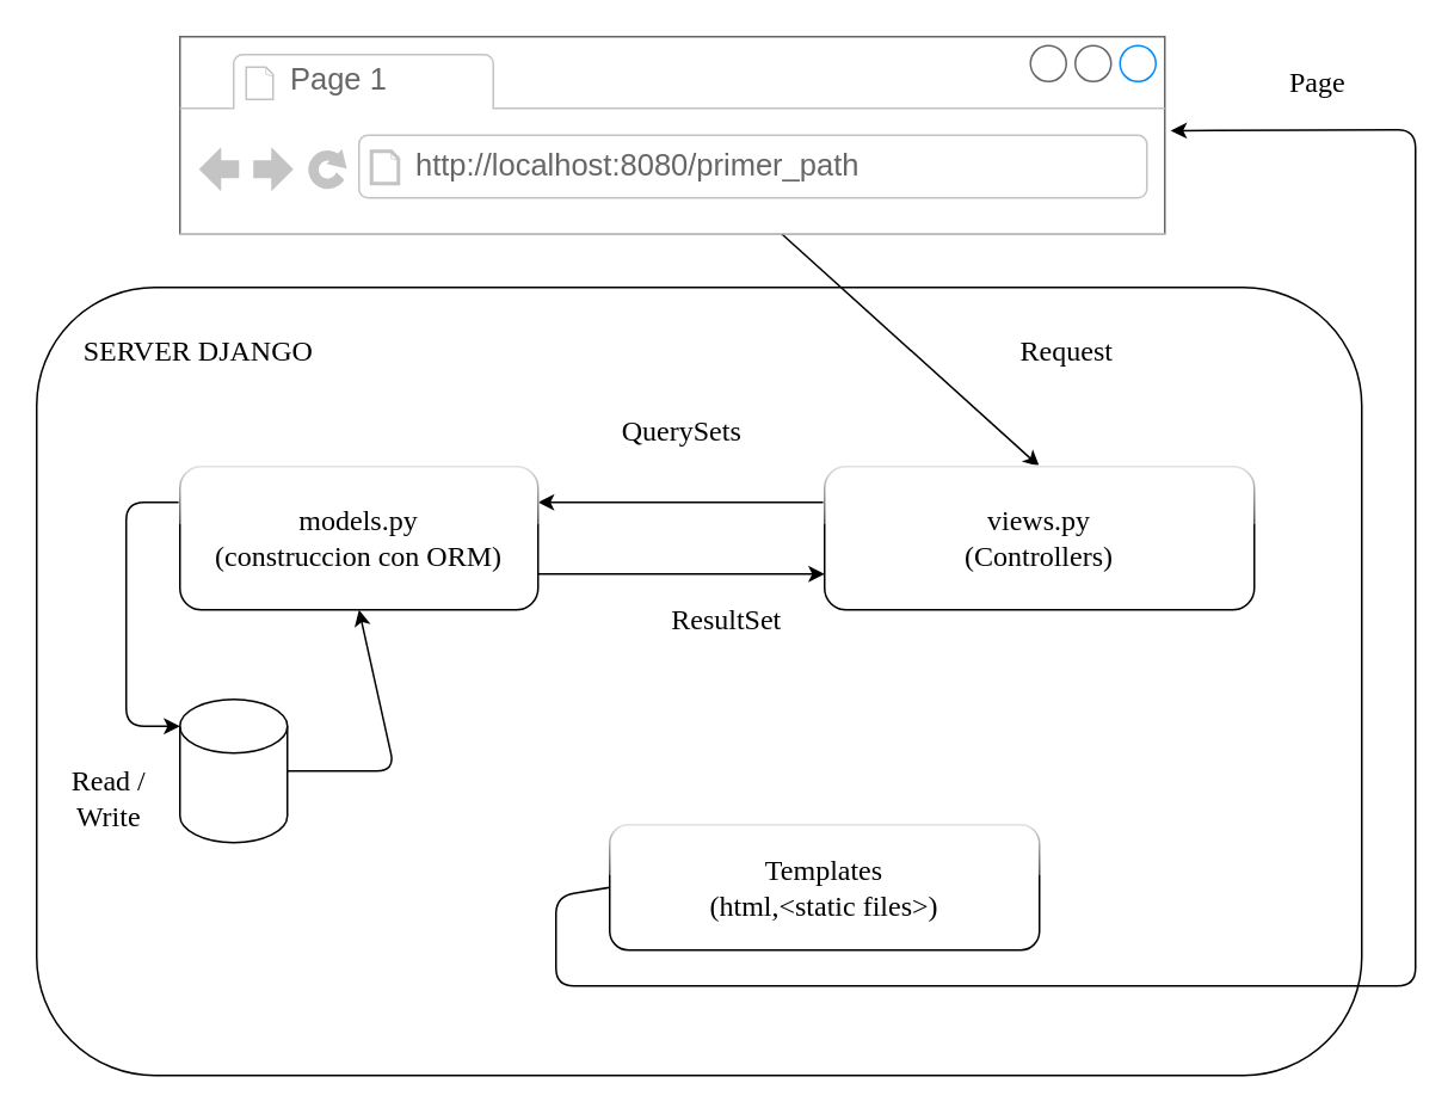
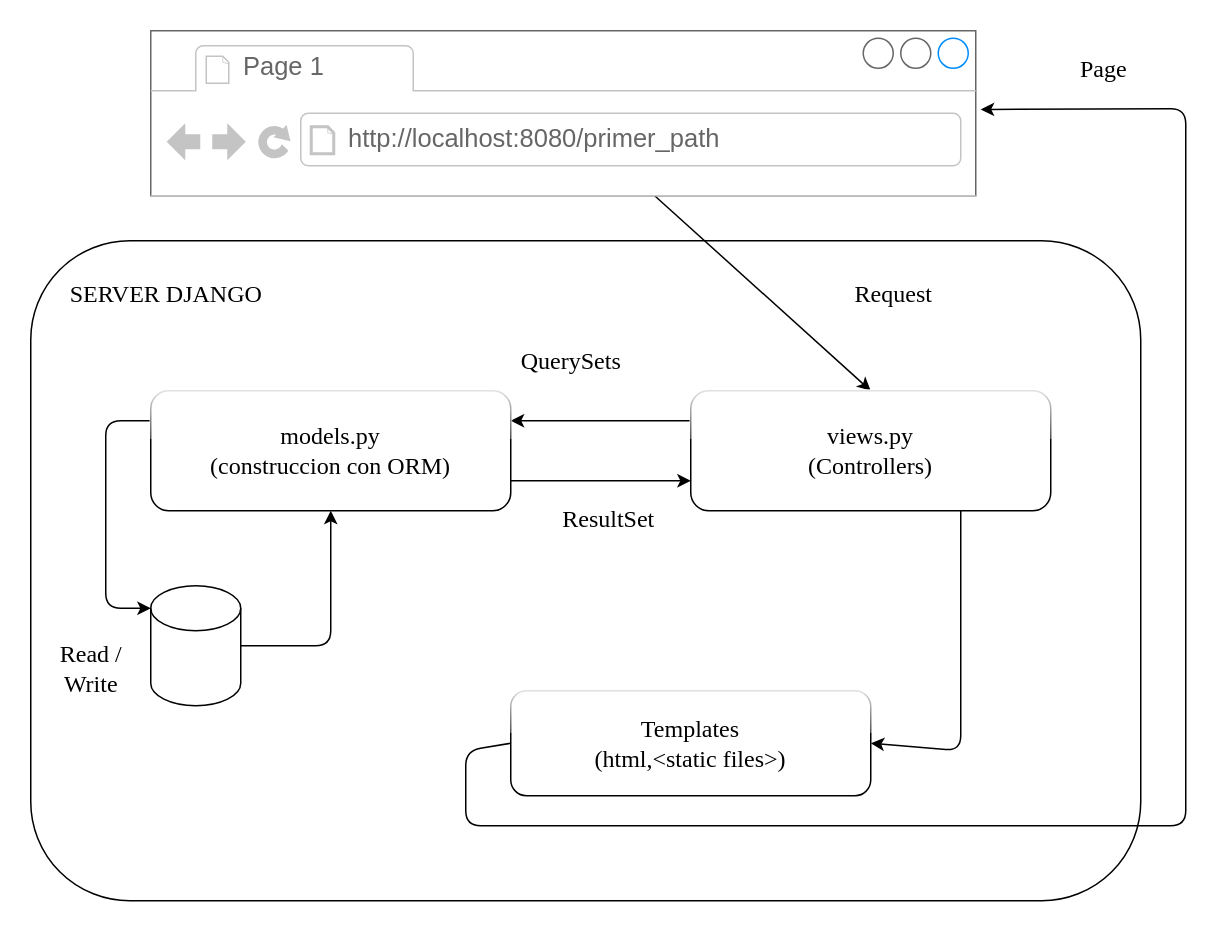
  <mxCell id="0" />
  <mxCell id="1" parent="0" />
  <mxCell id="2" value="" style="rounded=1;whiteSpace=wrap;html=1;fillColor=none;" vertex="1" parent="1"><mxGeometry y="160" width="740" height="440" as="geometry" x="20" /></mxCell>
  <mxCell id="3" style="edgeStyle=none;html=1;entryX=0.5;entryY=0;entryDx=0;entryDy=0;fontSize=16;" parent="1" source="4" target="9" edge="1"><mxGeometry relative="1" as="geometry" /></mxCell>
  <mxCell id="4" value="" style="strokeWidth=1;shadow=0;dashed=0;align=center;html=1;shape=mxgraph.mockup.containers.browserWindow;rSize=0;strokeColor=#666666;strokeColor2=#008cff;strokeColor3=#c4c4c4;mainText=,;recursiveResize=0;" parent="1" vertex="1"><mxGeometry x="100" width="550" height="110" as="geometry" y="20" /></mxCell>
  <mxCell id="5" value="Page 1" style="strokeWidth=1;shadow=0;dashed=0;align=center;html=1;shape=mxgraph.mockup.containers.anchor;fontSize=17;fontColor=#666666;align=left;" parent="4" vertex="1"><mxGeometry x="60" y="12" width="110" height="26" as="geometry" /></mxCell>
  <mxCell id="6" value="http://localhost:8080/primer_path" style="strokeWidth=1;shadow=0;dashed=0;align=center;html=1;shape=mxgraph.mockup.containers.anchor;rSize=0;fontSize=17;fontColor=#666666;align=left;" parent="4" vertex="1"><mxGeometry x="130" y="60" width="250" height="26" as="geometry" /></mxCell>
  <mxCell id="7" style="edgeStyle=none;html=1;exitX=0;exitY=0.25;exitDx=0;exitDy=0;entryX=1;entryY=0.25;entryDx=0;entryDy=0;fontFamily=JetBrains Mono;fontSource=https%3A%2F%2Ffonts.googleapis.com%2Fcss%3Ffamily%3DJetBrains%2BMono;fontSize=16;" parent="1" source="9" target="13" edge="1"><mxGeometry relative="1" as="geometry" /></mxCell>
+ <mxCell id="8" style="edgeStyle=none;html=1;exitX=0.75;exitY=1;exitDx=0;exitDy=0;entryX=1;entryY=0.5;entryDx=0;entryDy=0;fontFamily=JetBrains Mono;fontSource=https%3A%2F%2Ffonts.googleapis.com%2Fcss%3Ffamily%3DJetBrains%2BMono;fontSize=16;" parent="1" source="9" target="20" edge="1"><mxGeometry relative="1" as="geometry"><Array as="points"><mxPoint x="640" y="500" /></Array></mxGeometry></mxCell>
  <mxCell id="9" value="&lt;font style=&quot;font-size: 16px;&quot; data-font-src=&quot;https://fonts.googleapis.com/css?family=JetBrains+Mono&quot; face=&quot;JetBrains Mono&quot;&gt;views.py&lt;br&gt;(Controllers)&lt;br&gt;&lt;/font&gt;" style="rounded=1;whiteSpace=wrap;html=1;glass=1;" parent="1" vertex="1"><mxGeometry x="460" y="260" width="240" height="80" as="geometry" /></mxCell>
  <mxCell id="10" value="Request" style="text;html=1;align=center;verticalAlign=middle;resizable=0;points=[];autosize=1;strokeColor=none;fillColor=none;fontSize=16;rounded=1;glass=1;fontFamily=JetBrains Mono;fontSource=https%3A%2F%2Ffonts.googleapis.com%2Fcss%3Ffamily%3DJetBrains%2BMono;" parent="1" vertex="1"><mxGeometry x="550" y="180" width="90" height="30" as="geometry" /></mxCell>
  <mxCell id="11" style="edgeStyle=none;html=1;exitX=0;exitY=0.25;exitDx=0;exitDy=0;entryX=0;entryY=0;entryDx=0;entryDy=15;entryPerimeter=0;fontFamily=JetBrains Mono;fontSource=https%3A%2F%2Ffonts.googleapis.com%2Fcss%3Ffamily%3DJetBrains%2BMono;fontSize=16;" parent="1" source="13" target="16" edge="1"><mxGeometry relative="1" as="geometry"><Array as="points"><mxPoint x="70" y="280" /><mxPoint x="70" y="350" /><mxPoint x="70" y="405" /></Array></mxGeometry></mxCell>
  <mxCell id="12" style="edgeStyle=none;html=1;exitX=1;exitY=0.75;exitDx=0;exitDy=0;entryX=0;entryY=0.75;entryDx=0;entryDy=0;fontFamily=JetBrains Mono;fontSource=https%3A%2F%2Ffonts.googleapis.com%2Fcss%3Ffamily%3DJetBrains%2BMono;fontSize=16;" parent="1" source="13" target="9" edge="1"><mxGeometry relative="1" as="geometry" /></mxCell>
- <mxCell id="13" value="&lt;font style=&quot;font-size: 16px;&quot; data-font-src=&quot;https://fonts.googleapis.com/css?family=JetBrains+Mono&quot; face=&quot;JetBrains Mono&quot;&gt;models.py&lt;br&gt;(construccion con ORM)&lt;br&gt;&lt;/font&gt;" style="rounded=1;whiteSpace=wrap;html=1;glass=1;" parent="1" vertex="1"><mxGeometry x="100" y="260" width="200" height="80" as="geometry" /></mxCell>
+ <mxCell id="13" value="&lt;font style=&quot;font-size: 16px;&quot; data-font-src=&quot;https://fonts.googleapis.com/css?family=JetBrains+Mono&quot; face=&quot;JetBrains Mono&quot;&gt;models.py&lt;br&gt;(construccion con ORM)&lt;br&gt;&lt;/font&gt;" style="rounded=1;whiteSpace=wrap;html=1;glass=1;" parent="1" vertex="1"><mxGeometry x="100" y="260" width="240" height="80" as="geometry" /></mxCell>
  <mxCell id="14" value="QuerySets" style="text;html=1;align=center;verticalAlign=middle;resizable=0;points=[];autosize=1;strokeColor=none;fillColor=none;fontSize=16;fontFamily=JetBrains Mono;" parent="1" vertex="1"><mxGeometry x="325" y="225" width="110" height="30" as="geometry" /></mxCell>
  <mxCell id="15" style="edgeStyle=none;html=1;exitX=1;exitY=0.5;exitDx=0;exitDy=0;exitPerimeter=0;entryX=0.5;entryY=1;entryDx=0;entryDy=0;" edge="1" parent="1" source="16" target="13"><mxGeometry relative="1" as="geometry"><Array as="points"><mxPoint x="220" y="430" /></Array></mxGeometry></mxCell>
  <mxCell id="16" value="" style="shape=cylinder3;whiteSpace=wrap;html=1;boundedLbl=1;backgroundOutline=1;size=15;rounded=1;glass=1;fontFamily=JetBrains Mono;fontSource=https%3A%2F%2Ffonts.googleapis.com%2Fcss%3Ffamily%3DJetBrains%2BMono;fontSize=16;" parent="1" vertex="1"><mxGeometry x="100" y="390" width="60" height="80" as="geometry" /></mxCell>
  <mxCell id="17" value="Read /&lt;br&gt;Write" style="text;html=1;align=center;verticalAlign=middle;resizable=0;points=[];autosize=1;strokeColor=none;fillColor=none;fontSize=16;fontFamily=JetBrains Mono;" parent="1" vertex="1"><mxGeometry y="420" width="80" height="50" as="geometry" x="20" /></mxCell>
  <mxCell id="18" value="ResultSet" style="text;html=1;align=center;verticalAlign=middle;resizable=0;points=[];autosize=1;strokeColor=none;fillColor=none;fontSize=16;fontFamily=JetBrains Mono;rounded=1;glass=1;fontSource=https%3A%2F%2Ffonts.googleapis.com%2Fcss%3Ffamily%3DJetBrains%2BMono;" parent="1" vertex="1"><mxGeometry x="350" y="330" width="110" height="30" as="geometry" /></mxCell>
  <mxCell id="19" style="edgeStyle=none;html=1;exitX=0;exitY=0.5;exitDx=0;exitDy=0;entryX=1.006;entryY=0.477;entryDx=0;entryDy=0;entryPerimeter=0;" edge="1" parent="1" source="20" target="4"><mxGeometry relative="1" as="geometry"><Array as="points"><mxPoint x="310" y="500" /><mxPoint x="310" y="520" /><mxPoint x="310" y="550" /><mxPoint x="340" y="550" /><mxPoint x="560" y="550" /><mxPoint x="790" y="550" /><mxPoint x="790" y="72" /></Array></mxGeometry></mxCell>
  <mxCell id="20" value="&lt;font style=&quot;font-size: 16px;&quot; data-font-src=&quot;https://fonts.googleapis.com/css?family=JetBrains+Mono&quot; face=&quot;JetBrains Mono&quot;&gt;Templates&lt;br&gt;(html,&amp;lt;static files&amp;gt;)&lt;br&gt;&lt;/font&gt;" style="rounded=1;whiteSpace=wrap;html=1;glass=1;" parent="1" vertex="1"><mxGeometry x="340" y="460" width="240" height="70" as="geometry" /></mxCell>
  <mxCell id="21" value="Page" style="text;html=1;align=center;verticalAlign=middle;resizable=0;points=[];autosize=1;strokeColor=none;fillColor=none;fontSize=16;rounded=1;glass=1;fontFamily=JetBrains Mono;fontSource=https%3A%2F%2Ffonts.googleapis.com%2Fcss%3Ffamily%3DJetBrains%2BMono;" vertex="1" parent="1"><mxGeometry x="685" y="30" width="100" height="30" as="geometry" /></mxCell>
  <mxCell id="22" value="SERVER DJANGO" style="text;html=1;align=center;verticalAlign=middle;resizable=0;points=[];autosize=1;strokeColor=none;fillColor=none;fontSize=16;rounded=1;glass=1;fontFamily=JetBrains Mono;fontSource=https%3A%2F%2Ffonts.googleapis.com%2Fcss%3Ffamily%3DJetBrains%2BMono;" vertex="1" parent="1"><mxGeometry x="35" y="180" width="150" height="30" as="geometry" /></mxCell>
